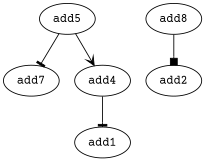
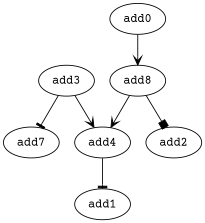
  strict digraph {
    fontname="Courier Prime"
    node [fontname="Courier Prime" opcode=add]
    edge [arrowhead=vee fontname="Courier Prime"]
    n1 [label=add7]
    add4
    add1
-   add5
+   add5 [label=add3]
    n5 [label=add8]
+   add0
    add2
    add4 -> add1 [arrowhead=tee]
    add5 -> n1 [arrowhead=tee]
    add5 -> add4
+   n5 -> add4
    n5 -> add2 [arrowhead=box]
+   add0 -> n5
  }
